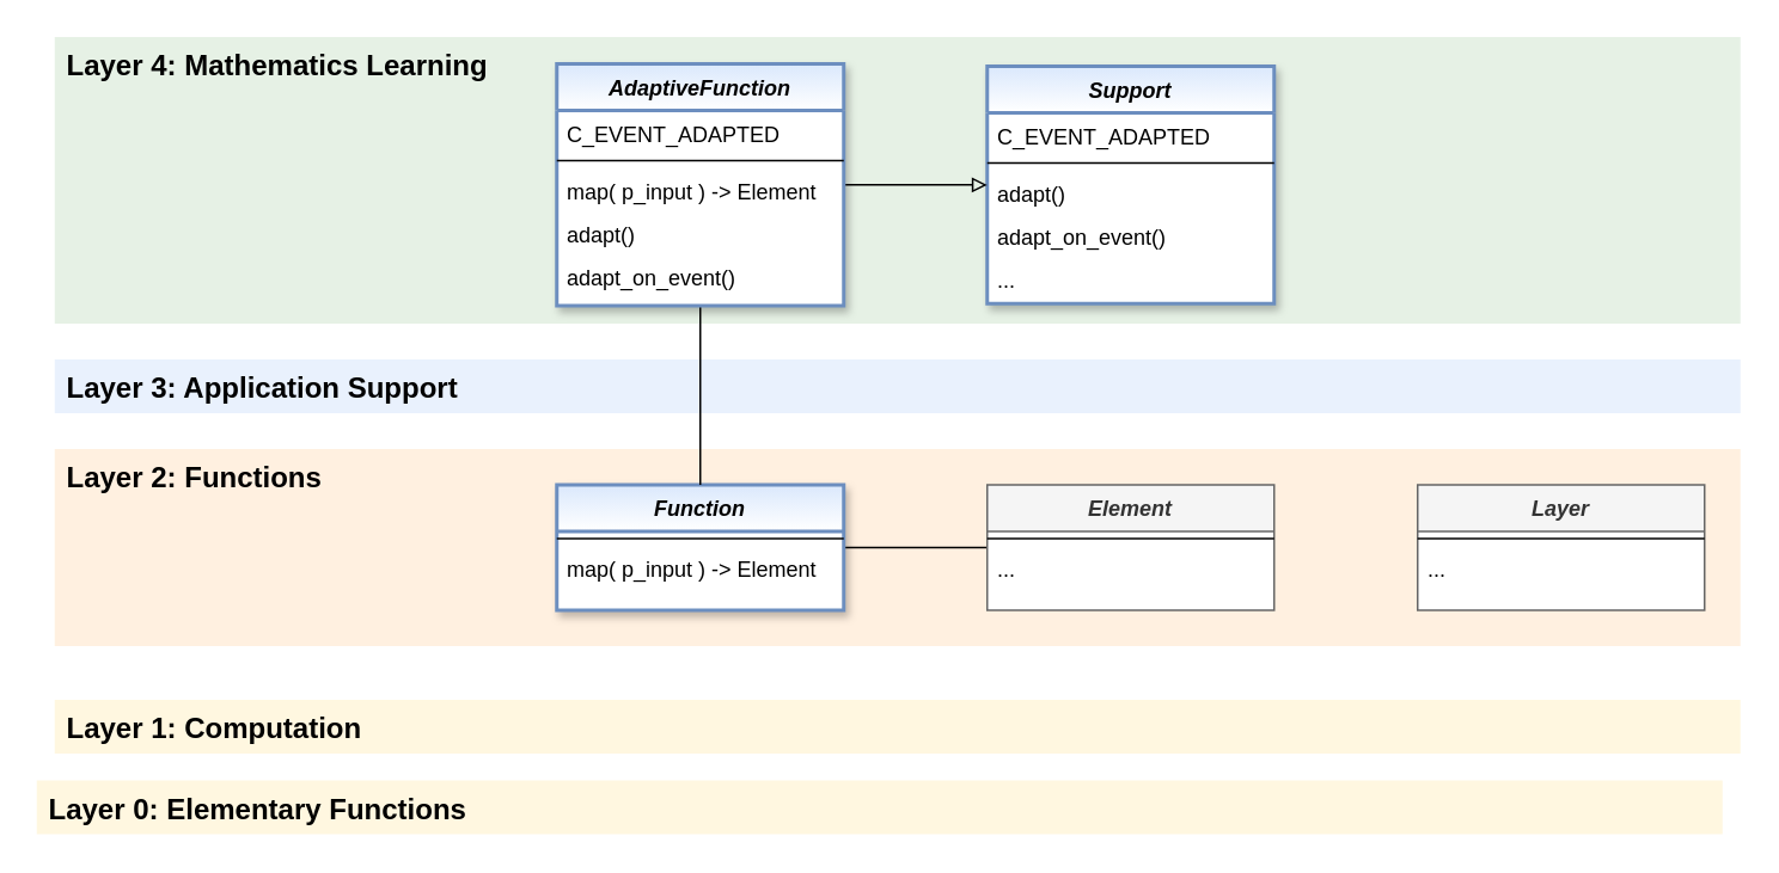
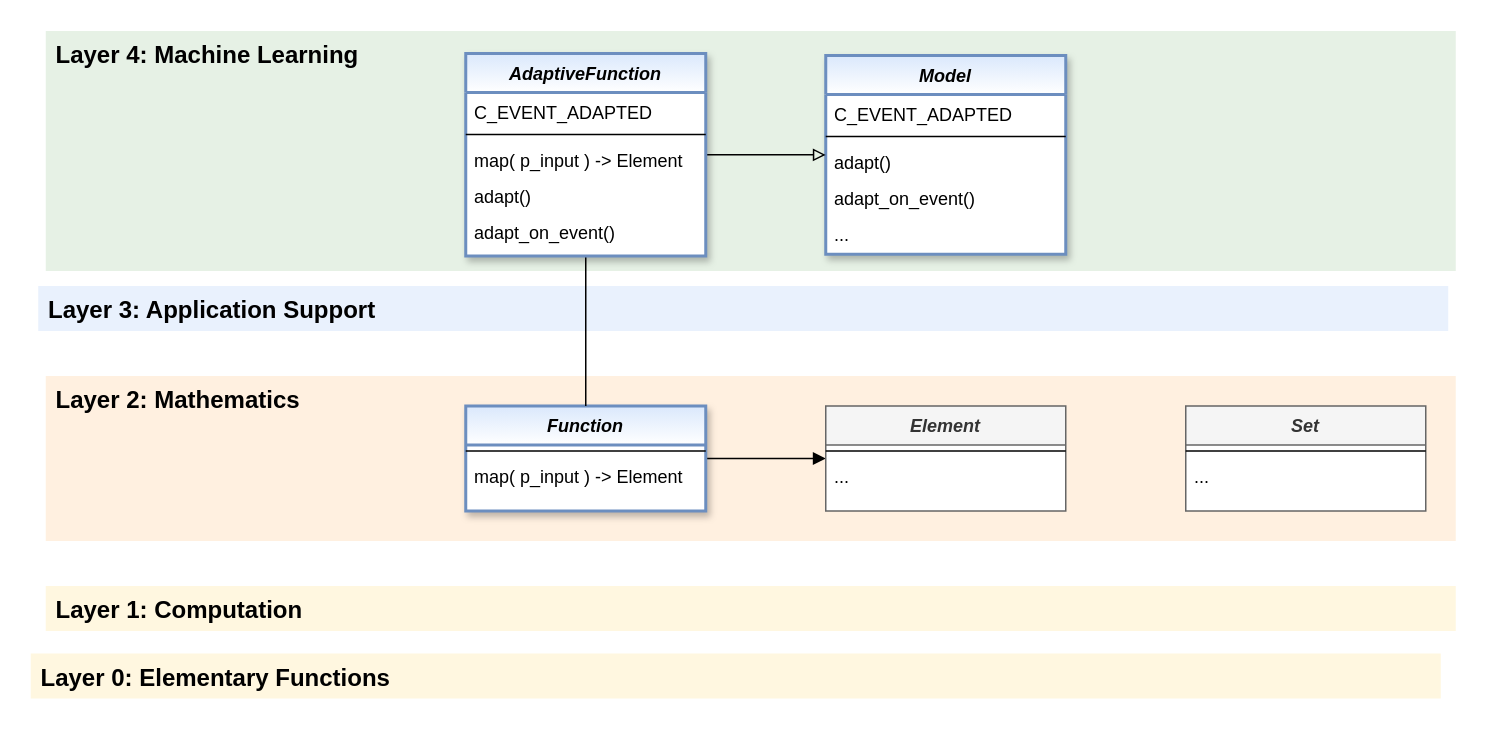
  <mxCell id="0" />
  <mxCell id="1" parent="0" />
- <mxCell id="2" value="Layer 2: Functions" style="rounded=0;whiteSpace=wrap;html=1;shadow=0;glass=0;fontSize=16;align=left;labelPosition=center;verticalLabelPosition=middle;verticalAlign=top;spacingLeft=5;fontStyle=1;fillColor=#ffe6cc;strokeColor=none;strokeWidth=1;gradientColor=none;opacity=60;" parent="1" vertex="1"><mxGeometry x="30" y="250" width="940" height="110" as="geometry" /></mxCell>
- <mxCell id="3" value="Layer 4: Mathematics Learning" style="rounded=0;whiteSpace=wrap;html=1;shadow=0;glass=0;fontSize=16;align=left;labelPosition=center;verticalLabelPosition=middle;verticalAlign=top;spacingLeft=5;spacingRight=5;fontStyle=1;fillColor=#d5e8d4;strokeColor=none;strokeWidth=2;gradientColor=none;opacity=60;" parent="1" vertex="1"><mxGeometry x="30" y="20" width="940" height="160" as="geometry" /></mxCell>
+ <mxCell id="2" value="Layer 2: Mathematics" style="rounded=0;whiteSpace=wrap;html=1;shadow=0;glass=0;fontSize=16;align=left;labelPosition=center;verticalLabelPosition=middle;verticalAlign=top;spacingLeft=5;fontStyle=1;fillColor=#ffe6cc;strokeColor=none;strokeWidth=1;gradientColor=none;opacity=60;" parent="1" vertex="1"><mxGeometry x="30" y="250" width="940" height="110" as="geometry" /></mxCell>
+ <mxCell id="3" value="Layer 4: Machine Learning" style="rounded=0;whiteSpace=wrap;html=1;shadow=0;glass=0;fontSize=16;align=left;labelPosition=center;verticalLabelPosition=middle;verticalAlign=top;spacingLeft=5;spacingRight=5;fontStyle=1;fillColor=#d5e8d4;strokeColor=none;strokeWidth=2;gradientColor=none;opacity=60;" parent="1" vertex="1"><mxGeometry x="30" y="20" width="940" height="160" as="geometry" /></mxCell>
  <mxCell id="4" value="Layer 0: Elementary Functions" style="rounded=0;whiteSpace=wrap;html=1;shadow=0;glass=0;fontSize=16;align=left;labelPosition=center;verticalLabelPosition=middle;verticalAlign=top;spacingLeft=5;fontStyle=1;strokeColor=none;fillColor=#fff2cc;strokeWidth=1;fontFamily=Helvetica;gradientColor=none;opacity=60;" parent="1" vertex="1"><mxGeometry x="20" y="435" width="940" height="30" as="geometry" /></mxCell>
- <mxCell id="5" value="Layer 3: Application Support" style="rounded=0;whiteSpace=wrap;html=1;shadow=0;glass=0;fontSize=16;align=left;labelPosition=center;verticalLabelPosition=middle;verticalAlign=top;spacingLeft=5;spacingRight=5;fontStyle=1;fillColor=#dae8fc;strokeColor=none;strokeWidth=2;gradientColor=none;opacity=60;" parent="1" vertex="1"><mxGeometry x="30" y="200" width="940" height="30" as="geometry" /></mxCell>
+ <mxCell id="5" value="Layer 3: Application Support" style="rounded=0;whiteSpace=wrap;html=1;shadow=0;glass=0;fontSize=16;align=left;labelPosition=center;verticalLabelPosition=middle;verticalAlign=top;spacingLeft=5;spacingRight=5;fontStyle=1;fillColor=#dae8fc;strokeColor=none;strokeWidth=2;gradientColor=none;opacity=60;" parent="1" vertex="1"><mxGeometry x="25" y="190" width="940" height="30" as="geometry" /></mxCell>
  <mxCell id="6" value="Layer 1: Computation" style="rounded=0;whiteSpace=wrap;html=1;shadow=0;glass=0;fontSize=16;align=left;labelPosition=center;verticalLabelPosition=middle;verticalAlign=top;spacingLeft=5;fontStyle=1;fillColor=#fff2cc;strokeColor=none;strokeWidth=1;gradientColor=none;opacity=60;" parent="1" vertex="1"><mxGeometry x="30" y="390" width="940" height="30" as="geometry" /></mxCell>
- <mxCell id="7" value="Support" style="swimlane;fontStyle=3;align=center;verticalAlign=top;childLayout=stackLayout;horizontal=1;startSize=26;horizontalStack=0;resizeParent=1;resizeLast=0;collapsible=1;marginBottom=0;rounded=0;shadow=1;strokeWidth=2;fillColor=#dae8fc;strokeColor=#6c8ebf;gradientColor=#ffffff;swimlaneFillColor=#ffffff;" parent="1" vertex="1"><mxGeometry x="550" y="36.25" width="160" height="132.5" as="geometry"><mxRectangle x="230" y="140" width="160" height="26" as="alternateBounds" /></mxGeometry></mxCell>
+ <mxCell id="7" value="Model" style="swimlane;fontStyle=3;align=center;verticalAlign=top;childLayout=stackLayout;horizontal=1;startSize=26;horizontalStack=0;resizeParent=1;resizeLast=0;collapsible=1;marginBottom=0;rounded=0;shadow=1;strokeWidth=2;fillColor=#dae8fc;strokeColor=#6c8ebf;gradientColor=#ffffff;swimlaneFillColor=#ffffff;" parent="1" vertex="1"><mxGeometry x="550" y="36.25" width="160" height="132.5" as="geometry"><mxRectangle x="230" y="140" width="160" height="26" as="alternateBounds" /></mxGeometry></mxCell>
  <mxCell id="8" value="C_EVENT_ADAPTED" style="text;align=left;verticalAlign=top;spacingLeft=4;spacingRight=4;overflow=hidden;rotatable=0;points=[[0,0.5],[1,0.5]];portConstraint=eastwest;" parent="7" vertex="1"><mxGeometry y="26" width="160" height="24" as="geometry" /></mxCell>
  <mxCell id="9" value="" style="line;html=1;strokeWidth=1;align=left;verticalAlign=middle;spacingTop=-1;spacingLeft=3;spacingRight=3;rotatable=0;labelPosition=right;points=[];portConstraint=eastwest;" parent="7" vertex="1"><mxGeometry y="50" width="160" height="8" as="geometry" /></mxCell>
  <mxCell id="10" value="adapt()" style="text;align=left;verticalAlign=top;spacingLeft=4;spacingRight=4;overflow=hidden;rotatable=0;points=[[0,0.5],[1,0.5]];portConstraint=eastwest;" parent="7" vertex="1"><mxGeometry y="58" width="160" height="24" as="geometry" /></mxCell>
  <mxCell id="11" value="adapt_on_event()" style="text;align=left;verticalAlign=top;spacingLeft=4;spacingRight=4;overflow=hidden;rotatable=0;points=[[0,0.5],[1,0.5]];portConstraint=eastwest;" parent="7" vertex="1"><mxGeometry y="82" width="160" height="24" as="geometry" /></mxCell>
  <mxCell id="12" value="..." style="text;align=left;verticalAlign=top;spacingLeft=4;spacingRight=4;overflow=hidden;rotatable=0;points=[[0,0.5],[1,0.5]];portConstraint=eastwest;" parent="7" vertex="1"><mxGeometry y="106" width="160" height="24" as="geometry" /></mxCell>
- <mxCell id="13" style="edgeStyle=orthogonalEdgeStyle;rounded=0;orthogonalLoop=1;jettySize=auto;html=1;endArrow=none;endFill=1;" parent="1" source="14" target="25" edge="1"><mxGeometry relative="1" as="geometry" /></mxCell>
+ <mxCell id="13" style="edgeStyle=orthogonalEdgeStyle;rounded=0;orthogonalLoop=1;jettySize=auto;html=1;endArrow=block;endFill=1;" parent="1" source="14" target="25" edge="1"><mxGeometry relative="1" as="geometry" /></mxCell>
  <mxCell id="14" value="Function" style="swimlane;fontStyle=3;align=center;verticalAlign=top;childLayout=stackLayout;horizontal=1;startSize=26;horizontalStack=0;resizeParent=1;resizeLast=0;collapsible=1;marginBottom=0;rounded=0;shadow=1;strokeWidth=2;fillColor=#dae8fc;strokeColor=#6c8ebf;gradientColor=#ffffff;swimlaneFillColor=#ffffff;" parent="1" vertex="1"><mxGeometry x="310" y="270" width="160" height="70" as="geometry"><mxRectangle x="230" y="140" width="160" height="26" as="alternateBounds" /></mxGeometry></mxCell>
  <mxCell id="15" value="" style="line;html=1;strokeWidth=1;align=left;verticalAlign=middle;spacingTop=-1;spacingLeft=3;spacingRight=3;rotatable=0;labelPosition=right;points=[];portConstraint=eastwest;" parent="14" vertex="1"><mxGeometry y="26" width="160" height="8" as="geometry" /></mxCell>
  <mxCell id="16" value="map( p_input ) -&gt; Element" style="text;align=left;verticalAlign=top;spacingLeft=4;spacingRight=4;overflow=hidden;rotatable=0;points=[[0,0.5],[1,0.5]];portConstraint=eastwest;" parent="14" vertex="1"><mxGeometry y="34" width="160" height="24" as="geometry" /></mxCell>
  <mxCell id="17" style="edgeStyle=orthogonalEdgeStyle;rounded=0;orthogonalLoop=1;jettySize=auto;html=1;endArrow=block;endFill=0;" parent="1" source="19" target="7" edge="1"><mxGeometry relative="1" as="geometry" /></mxCell>
  <mxCell id="18" style="edgeStyle=orthogonalEdgeStyle;rounded=0;orthogonalLoop=1;jettySize=auto;html=1;endArrow=none;endFill=0;" parent="1" source="19" target="14" edge="1"><mxGeometry relative="1" as="geometry" /></mxCell>
  <mxCell id="19" value="AdaptiveFunction" style="swimlane;fontStyle=3;align=center;verticalAlign=top;childLayout=stackLayout;horizontal=1;startSize=26;horizontalStack=0;resizeParent=1;resizeLast=0;collapsible=1;marginBottom=0;rounded=0;shadow=1;strokeWidth=2;fillColor=#dae8fc;strokeColor=#6c8ebf;gradientColor=#ffffff;swimlaneFillColor=#ffffff;" parent="1" vertex="1"><mxGeometry x="310" y="35" width="160" height="135" as="geometry"><mxRectangle x="230" y="140" width="160" height="26" as="alternateBounds" /></mxGeometry></mxCell>
  <mxCell id="20" value="C_EVENT_ADAPTED" style="text;align=left;verticalAlign=top;spacingLeft=4;spacingRight=4;overflow=hidden;rotatable=0;points=[[0,0.5],[1,0.5]];portConstraint=eastwest;" parent="19" vertex="1"><mxGeometry y="26" width="160" height="24" as="geometry" /></mxCell>
  <mxCell id="21" value="" style="line;html=1;strokeWidth=1;align=left;verticalAlign=middle;spacingTop=-1;spacingLeft=3;spacingRight=3;rotatable=0;labelPosition=right;points=[];portConstraint=eastwest;" parent="19" vertex="1"><mxGeometry y="50" width="160" height="8" as="geometry" /></mxCell>
  <mxCell id="22" value="map( p_input ) -&gt; Element" style="text;align=left;verticalAlign=top;spacingLeft=4;spacingRight=4;overflow=hidden;rotatable=0;points=[[0,0.5],[1,0.5]];portConstraint=eastwest;" parent="19" vertex="1"><mxGeometry y="58" width="160" height="24" as="geometry" /></mxCell>
  <mxCell id="23" value="adapt()" style="text;align=left;verticalAlign=top;spacingLeft=4;spacingRight=4;overflow=hidden;rotatable=0;points=[[0,0.5],[1,0.5]];portConstraint=eastwest;" parent="19" vertex="1"><mxGeometry y="82" width="160" height="24" as="geometry" /></mxCell>
  <mxCell id="24" value="adapt_on_event()" style="text;align=left;verticalAlign=top;spacingLeft=4;spacingRight=4;overflow=hidden;rotatable=0;points=[[0,0.5],[1,0.5]];portConstraint=eastwest;" parent="19" vertex="1"><mxGeometry y="106" width="160" height="24" as="geometry" /></mxCell>
  <mxCell id="25" value="Element" style="swimlane;fontStyle=3;align=center;verticalAlign=top;childLayout=stackLayout;horizontal=1;startSize=26;horizontalStack=0;resizeParent=1;resizeLast=0;collapsible=1;marginBottom=0;rounded=0;shadow=0;strokeWidth=1;fillColor=#f5f5f5;strokeColor=#666666;swimlaneFillColor=#ffffff;fontColor=#333333;" parent="1" vertex="1"><mxGeometry x="550" y="270" width="160" height="70" as="geometry"><mxRectangle x="230" y="140" width="160" height="26" as="alternateBounds" /></mxGeometry></mxCell>
  <mxCell id="26" value="" style="line;html=1;strokeWidth=1;align=left;verticalAlign=middle;spacingTop=-1;spacingLeft=3;spacingRight=3;rotatable=0;labelPosition=right;points=[];portConstraint=eastwest;" parent="25" vertex="1"><mxGeometry y="26" width="160" height="8" as="geometry" /></mxCell>
  <mxCell id="27" value="..." style="text;align=left;verticalAlign=top;spacingLeft=4;spacingRight=4;overflow=hidden;rotatable=0;points=[[0,0.5],[1,0.5]];portConstraint=eastwest;" parent="25" vertex="1"><mxGeometry y="34" width="160" height="24" as="geometry" /></mxCell>
- <mxCell id="28" value="Layer" style="swimlane;fontStyle=3;align=center;verticalAlign=top;childLayout=stackLayout;horizontal=1;startSize=26;horizontalStack=0;resizeParent=1;resizeLast=0;collapsible=1;marginBottom=0;rounded=0;shadow=0;strokeWidth=1;fillColor=#f5f5f5;strokeColor=#666666;swimlaneFillColor=#ffffff;fontColor=#333333;" parent="1" vertex="1"><mxGeometry x="790" y="270" width="160" height="70" as="geometry"><mxRectangle x="230" y="140" width="160" height="26" as="alternateBounds" /></mxGeometry></mxCell>
+ <mxCell id="28" value="Set" style="swimlane;fontStyle=3;align=center;verticalAlign=top;childLayout=stackLayout;horizontal=1;startSize=26;horizontalStack=0;resizeParent=1;resizeLast=0;collapsible=1;marginBottom=0;rounded=0;shadow=0;strokeWidth=1;fillColor=#f5f5f5;strokeColor=#666666;swimlaneFillColor=#ffffff;fontColor=#333333;" parent="1" vertex="1"><mxGeometry x="790" y="270" width="160" height="70" as="geometry"><mxRectangle x="230" y="140" width="160" height="26" as="alternateBounds" /></mxGeometry></mxCell>
  <mxCell id="29" value="" style="line;html=1;strokeWidth=1;align=left;verticalAlign=middle;spacingTop=-1;spacingLeft=3;spacingRight=3;rotatable=0;labelPosition=right;points=[];portConstraint=eastwest;" parent="28" vertex="1"><mxGeometry y="26" width="160" height="8" as="geometry" /></mxCell>
  <mxCell id="30" value="..." style="text;align=left;verticalAlign=top;spacingLeft=4;spacingRight=4;overflow=hidden;rotatable=0;points=[[0,0.5],[1,0.5]];portConstraint=eastwest;" parent="28" vertex="1"><mxGeometry y="34" width="160" height="24" as="geometry" /></mxCell>
